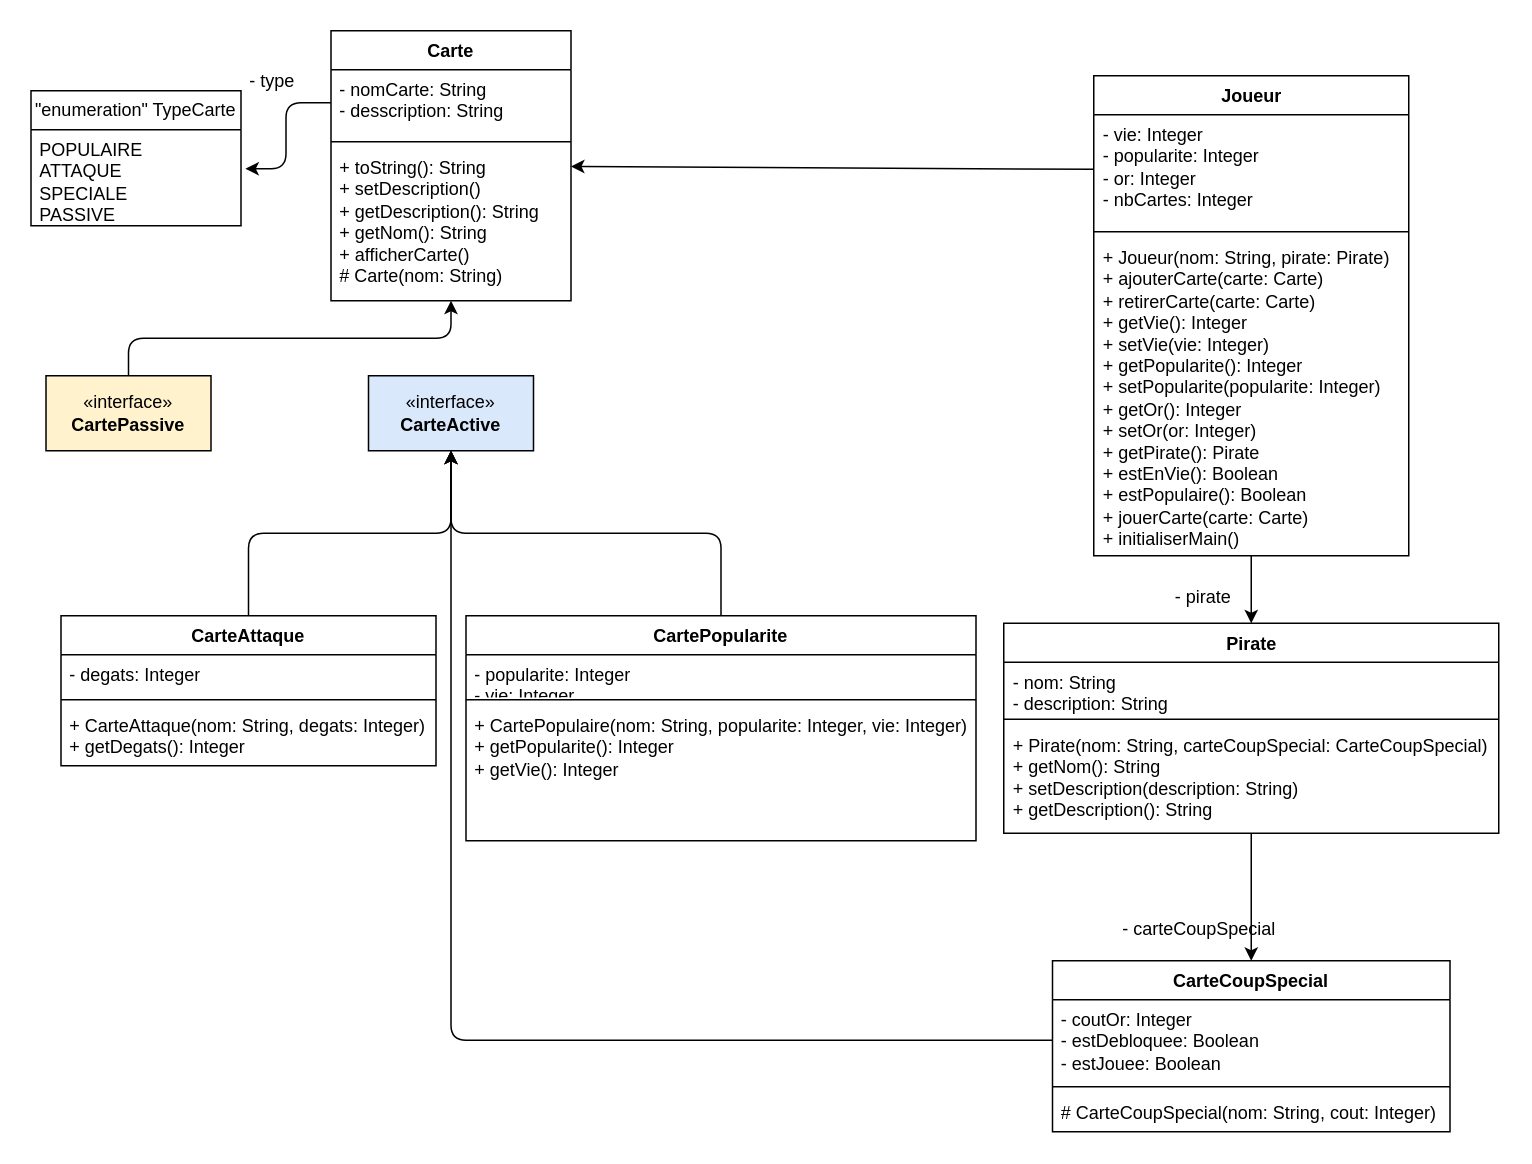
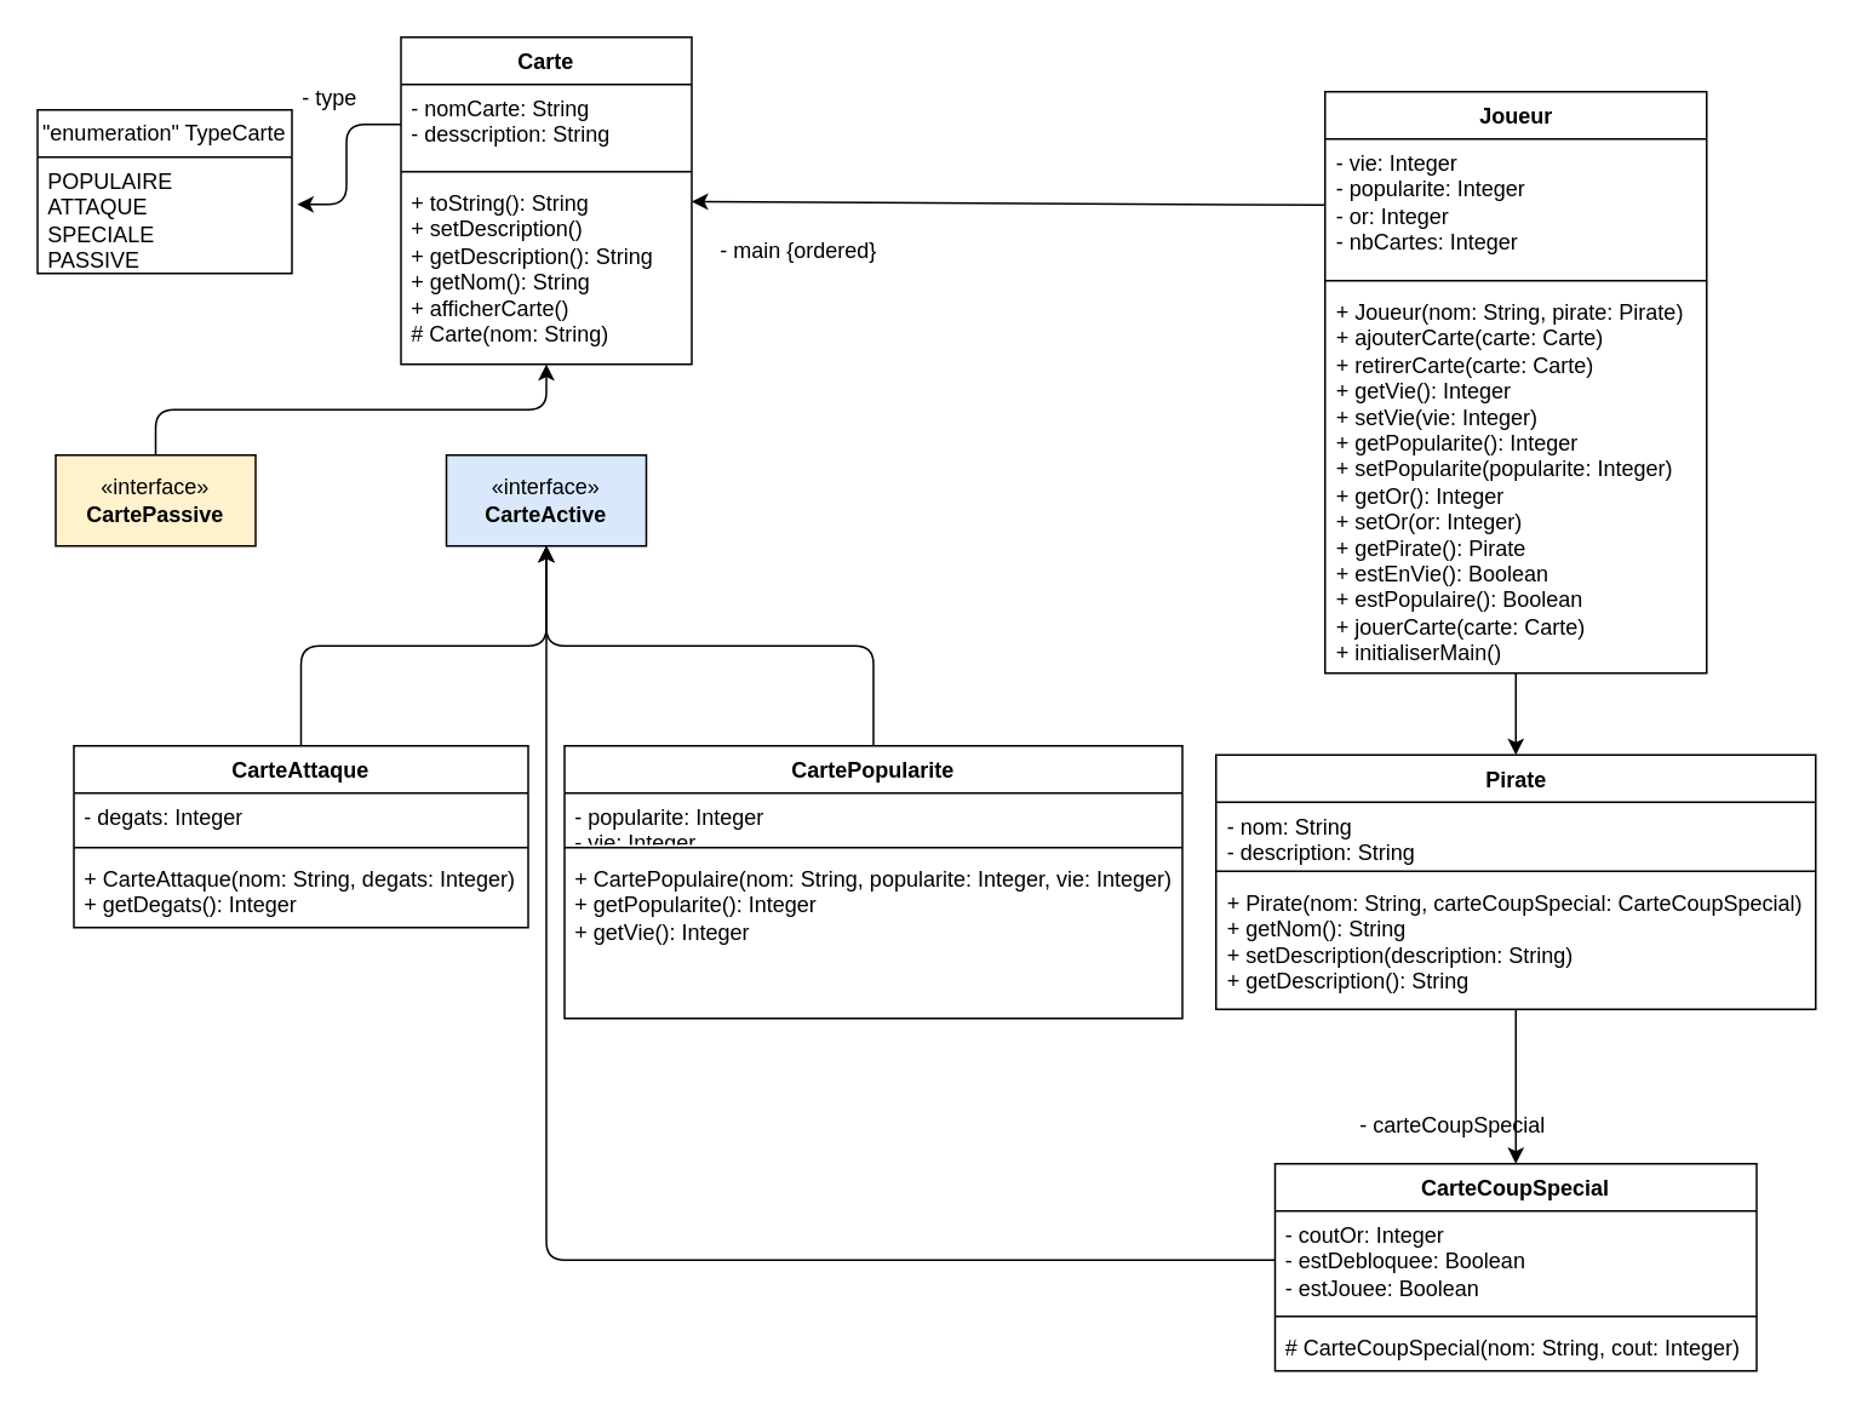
  <mxCell id="0" />
  <mxCell id="1" parent="0" />
  <mxCell id="2" style="edgeStyle=elbowEdgeStyle;html=1;entryX=0.5;entryY=0;entryDx=0;entryDy=0;elbow=vertical;startArrow=classic;startFill=1;endArrow=none;endFill=0;" edge="1" parent="1" source="3" target="18"><mxGeometry relative="1" as="geometry" /></mxCell>
  <mxCell id="3" value="Carte" style="swimlane;fontStyle=1;align=center;verticalAlign=top;childLayout=stackLayout;horizontal=1;startSize=26;horizontalStack=0;resizeParent=1;resizeParentMax=0;resizeLast=0;collapsible=1;marginBottom=0;whiteSpace=wrap;html=1;" vertex="1" parent="1"><mxGeometry x="220" y="20" width="160" height="180" as="geometry"><mxRectangle x="270" y="10" width="70" height="30" as="alternateBounds" /></mxGeometry></mxCell>
  <mxCell id="4" value="- nomCarte: String&lt;div&gt;- desscription: String&lt;/div&gt;" style="text;strokeColor=none;fillColor=none;align=left;verticalAlign=top;spacingLeft=4;spacingRight=4;overflow=hidden;rotatable=0;points=[[0,0.5],[1,0.5]];portConstraint=eastwest;whiteSpace=wrap;html=1;" vertex="1" parent="3"><mxGeometry y="26" width="160" height="44" as="geometry" /></mxCell>
  <mxCell id="5" value="" style="line;strokeWidth=1;fillColor=none;align=left;verticalAlign=middle;spacingTop=-1;spacingLeft=3;spacingRight=3;rotatable=0;labelPosition=right;points=[];portConstraint=eastwest;strokeColor=inherit;" vertex="1" parent="3"><mxGeometry y="70" width="160" height="8" as="geometry" /></mxCell>
  <mxCell id="6" value="+ toString(): String&lt;div&gt;+ setDescription()&lt;br&gt;+ getDescripti&lt;span style=&quot;background-color: transparent;&quot;&gt;on(): String&lt;/span&gt;&lt;/div&gt;&lt;div&gt;+ getNom(): String&lt;/div&gt;&lt;div&gt;+ afficherCarte()&lt;/div&gt;&lt;div&gt;# Carte(nom: String)&lt;/div&gt;" style="text;strokeColor=none;fillColor=none;align=left;verticalAlign=top;spacingLeft=4;spacingRight=4;overflow=hidden;rotatable=0;points=[[0,0.5],[1,0.5]];portConstraint=eastwest;whiteSpace=wrap;html=1;" vertex="1" parent="3"><mxGeometry y="78" width="160" height="102" as="geometry" /></mxCell>
  <mxCell id="7" style="edgeStyle=none;html=1;entryX=0.5;entryY=0;entryDx=0;entryDy=0;" edge="1" parent="1" source="8" target="13"><mxGeometry relative="1" as="geometry" /></mxCell>
  <mxCell id="8" value="Joueur" style="swimlane;fontStyle=1;align=center;verticalAlign=top;childLayout=stackLayout;horizontal=1;startSize=26;horizontalStack=0;resizeParent=1;resizeParentMax=0;resizeLast=0;collapsible=1;marginBottom=0;whiteSpace=wrap;html=1;" vertex="1" parent="1"><mxGeometry x="728.5" y="50" width="210" height="320" as="geometry" /></mxCell>
  <mxCell id="9" value="- vie: Integer&lt;div&gt;- popularite: Integer&lt;/div&gt;&lt;div&gt;- or: Integer&lt;/div&gt;&lt;div&gt;- nbCartes: Integer&lt;/div&gt;" style="text;strokeColor=none;fillColor=none;align=left;verticalAlign=top;spacingLeft=4;spacingRight=4;overflow=hidden;rotatable=0;points=[[0,0.5],[1,0.5]];portConstraint=eastwest;whiteSpace=wrap;html=1;" vertex="1" parent="8"><mxGeometry y="26" width="210" height="74" as="geometry" /></mxCell>
  <mxCell id="10" value="" style="line;strokeWidth=1;fillColor=none;align=left;verticalAlign=middle;spacingTop=-1;spacingLeft=3;spacingRight=3;rotatable=0;labelPosition=right;points=[];portConstraint=eastwest;strokeColor=inherit;" vertex="1" parent="8"><mxGeometry y="100" width="210" height="8" as="geometry" /></mxCell>
  <mxCell id="11" value="+ Joueur(nom: String, pirate: Pirate)&lt;div&gt;+ ajouterCarte(carte: Carte)&lt;/div&gt;&lt;div&gt;+ retirerCarte(carte: Carte)&lt;/div&gt;&lt;div&gt;+ getVie(): Integer&lt;/div&gt;&lt;div&gt;+ setVie(vie: Integer)&lt;/div&gt;&lt;div&gt;+ getPopularite(): Integer&lt;/div&gt;&lt;div&gt;+ setPopularite(popularite: Integer)&lt;/div&gt;&lt;div&gt;+ getOr(): Integer&lt;/div&gt;&lt;div&gt;+ setOr(or: Integer)&lt;/div&gt;&lt;div&gt;+ getPirate(): Pirate&lt;/div&gt;&lt;div&gt;+ estEnVie(): Boolean&lt;/div&gt;&lt;div&gt;+ estPopulaire(): Boolean&lt;/div&gt;&lt;div&gt;+ jouerCarte(carte: Carte)&lt;/div&gt;&lt;div&gt;+ initialiserMain()&lt;/div&gt;" style="text;strokeColor=none;fillColor=none;align=left;verticalAlign=top;spacingLeft=4;spacingRight=4;overflow=hidden;rotatable=0;points=[[0,0.5],[1,0.5]];portConstraint=eastwest;whiteSpace=wrap;html=1;" vertex="1" parent="8"><mxGeometry y="108" width="210" height="212" as="geometry" /></mxCell>
  <mxCell id="12" style="edgeStyle=none;html=1;" edge="1" parent="1" source="13" target="36"><mxGeometry relative="1" as="geometry" /></mxCell>
  <mxCell id="13" value="Pirate" style="swimlane;fontStyle=1;align=center;verticalAlign=top;childLayout=stackLayout;horizontal=1;startSize=26;horizontalStack=0;resizeParent=1;resizeParentMax=0;resizeLast=0;collapsible=1;marginBottom=0;whiteSpace=wrap;html=1;" vertex="1" parent="1"><mxGeometry x="668.5" y="415" width="330" height="140" as="geometry" /></mxCell>
  <mxCell id="14" value="- nom: String&lt;div&gt;- description: String&lt;/div&gt;" style="text;strokeColor=none;fillColor=none;align=left;verticalAlign=top;spacingLeft=4;spacingRight=4;overflow=hidden;rotatable=0;points=[[0,0.5],[1,0.5]];portConstraint=eastwest;whiteSpace=wrap;html=1;" vertex="1" parent="13"><mxGeometry y="26" width="330" height="34" as="geometry" /></mxCell>
  <mxCell id="15" value="" style="line;strokeWidth=1;fillColor=none;align=left;verticalAlign=middle;spacingTop=-1;spacingLeft=3;spacingRight=3;rotatable=0;labelPosition=right;points=[];portConstraint=eastwest;strokeColor=inherit;" vertex="1" parent="13"><mxGeometry y="60" width="330" height="8" as="geometry" /></mxCell>
  <mxCell id="16" value="+ Pirate(nom: String, carteCoupSpecial: CarteCoupSpecial)&lt;div&gt;+ getNom(): String&lt;br&gt;+ setDescription(description: String)&lt;br&gt;+ getDescription(): String&lt;/div&gt;&lt;div&gt;&lt;br&gt;&lt;/div&gt;" style="text;strokeColor=none;fillColor=none;align=left;verticalAlign=top;spacingLeft=4;spacingRight=4;overflow=hidden;rotatable=0;points=[[0,0.5],[1,0.5]];portConstraint=eastwest;whiteSpace=wrap;html=1;" vertex="1" parent="13"><mxGeometry y="68" width="330" height="72" as="geometry" /></mxCell>
  <mxCell id="17" value="«interface»&lt;br&gt;&lt;b&gt;CarteActive&lt;/b&gt;" style="html=1;whiteSpace=wrap;fillColor=#dae8fc;" vertex="1" parent="1"><mxGeometry x="245" y="250" width="110" height="50" as="geometry" /></mxCell>
  <mxCell id="18" value="«interface»&lt;br&gt;&lt;b&gt;CartePassive&lt;/b&gt;" style="html=1;whiteSpace=wrap;fillColor=#fff2cc;" vertex="1" parent="1"><mxGeometry x="30" y="250" width="110" height="50" as="geometry" /></mxCell>
  <mxCell id="19" value="&quot;enumeration&quot; TypeCarte" style="swimlane;fontStyle=0;childLayout=stackLayout;horizontal=1;startSize=26;fillColor=none;horizontalStack=0;resizeParent=1;resizeParentMax=0;resizeLast=0;collapsible=1;marginBottom=0;whiteSpace=wrap;html=1;" vertex="1" parent="1"><mxGeometry x="20" y="60" width="140" height="90" as="geometry" /></mxCell>
  <mxCell id="20" value="POPULAIRE&lt;br&gt;ATTAQUE&lt;div&gt;SPECIALE&lt;/div&gt;&lt;div&gt;PASSIVE&lt;/div&gt;" style="text;strokeColor=none;fillColor=none;align=left;verticalAlign=top;spacingLeft=4;spacingRight=4;overflow=hidden;rotatable=0;points=[[0,0.5],[1,0.5]];portConstraint=eastwest;whiteSpace=wrap;html=1;" vertex="1" parent="19"><mxGeometry y="26" width="140" height="64" as="geometry" /></mxCell>
  <mxCell id="21" style="edgeStyle=orthogonalEdgeStyle;html=1;entryX=1.021;entryY=0.406;entryDx=0;entryDy=0;entryPerimeter=0;" edge="1" parent="1" source="4" target="20"><mxGeometry relative="1" as="geometry" /></mxCell>
  <mxCell id="22" value="- type" style="text;strokeColor=none;fillColor=none;align=left;verticalAlign=top;spacingLeft=4;spacingRight=4;overflow=hidden;rotatable=0;points=[[0,0.5],[1,0.5]];portConstraint=eastwest;whiteSpace=wrap;html=1;" vertex="1" parent="1"><mxGeometry x="160" y="40" width="100" height="26" as="geometry" /></mxCell>
  <mxCell id="23" style="edgeStyle=elbowEdgeStyle;html=1;entryX=0.5;entryY=1;entryDx=0;entryDy=0;elbow=vertical;" edge="1" parent="1" source="24" target="17"><mxGeometry relative="1" as="geometry" /></mxCell>
  <mxCell id="24" value="CarteAttaque" style="swimlane;fontStyle=1;align=center;verticalAlign=top;childLayout=stackLayout;horizontal=1;startSize=26;horizontalStack=0;resizeParent=1;resizeParentMax=0;resizeLast=0;collapsible=1;marginBottom=0;whiteSpace=wrap;html=1;" vertex="1" parent="1"><mxGeometry x="40" y="410" width="250" height="100" as="geometry" /></mxCell>
  <mxCell id="25" value="- degats: Integer" style="text;strokeColor=none;fillColor=none;align=left;verticalAlign=top;spacingLeft=4;spacingRight=4;overflow=hidden;rotatable=0;points=[[0,0.5],[1,0.5]];portConstraint=eastwest;whiteSpace=wrap;html=1;" vertex="1" parent="24"><mxGeometry y="26" width="250" height="26" as="geometry" /></mxCell>
  <mxCell id="26" value="" style="line;strokeWidth=1;fillColor=none;align=left;verticalAlign=middle;spacingTop=-1;spacingLeft=3;spacingRight=3;rotatable=0;labelPosition=right;points=[];portConstraint=eastwest;strokeColor=inherit;" vertex="1" parent="24"><mxGeometry y="52" width="250" height="8" as="geometry" /></mxCell>
  <mxCell id="27" value="+ CarteAttaque(nom: String, degats: Integer)&lt;br&gt;+ getDegats(): Integer" style="text;strokeColor=none;fillColor=none;align=left;verticalAlign=top;spacingLeft=4;spacingRight=4;overflow=hidden;rotatable=0;points=[[0,0.5],[1,0.5]];portConstraint=eastwest;whiteSpace=wrap;html=1;" vertex="1" parent="24"><mxGeometry y="60" width="250" height="40" as="geometry" /></mxCell>
  <mxCell id="28" style="edgeStyle=orthogonalEdgeStyle;html=1;entryX=0.5;entryY=1;entryDx=0;entryDy=0;" edge="1" parent="1" source="29" target="17"><mxGeometry relative="1" as="geometry" /></mxCell>
  <mxCell id="29" value="CartePopularite" style="swimlane;fontStyle=1;align=center;verticalAlign=top;childLayout=stackLayout;horizontal=1;startSize=26;horizontalStack=0;resizeParent=1;resizeParentMax=0;resizeLast=0;collapsible=1;marginBottom=0;whiteSpace=wrap;html=1;" vertex="1" parent="1"><mxGeometry x="310" y="410" width="340" height="150" as="geometry" /></mxCell>
  <mxCell id="30" value="- popularite: Integer&lt;br&gt;- vie: Integer" style="text;strokeColor=none;fillColor=none;align=left;verticalAlign=top;spacingLeft=4;spacingRight=4;overflow=hidden;rotatable=0;points=[[0,0.5],[1,0.5]];portConstraint=eastwest;whiteSpace=wrap;html=1;" vertex="1" parent="29"><mxGeometry y="26" width="340" height="26" as="geometry" /></mxCell>
  <mxCell id="31" value="" style="line;strokeWidth=1;fillColor=none;align=left;verticalAlign=middle;spacingTop=-1;spacingLeft=3;spacingRight=3;rotatable=0;labelPosition=right;points=[];portConstraint=eastwest;strokeColor=inherit;" vertex="1" parent="29"><mxGeometry y="52" width="340" height="8" as="geometry" /></mxCell>
  <mxCell id="32" value="+ CartePopulaire(nom: String, popularite: Integer, vie: Integer)&lt;br&gt;+ getPopularite(): Integer&lt;br&gt;+ getVie(): Integer" style="text;strokeColor=none;fillColor=none;align=left;verticalAlign=top;spacingLeft=4;spacingRight=4;overflow=hidden;rotatable=0;points=[[0,0.5],[1,0.5]];portConstraint=eastwest;whiteSpace=wrap;html=1;" vertex="1" parent="29"><mxGeometry y="60" width="340" height="90" as="geometry" /></mxCell>
  <mxCell id="33" style="edgeStyle=none;html=1;" edge="1" parent="1" source="9" target="3"><mxGeometry relative="1" as="geometry" /></mxCell>
- <mxCell id="35" value="- pirate" style="text;strokeColor=none;fillColor=none;align=left;verticalAlign=top;spacingLeft=4;spacingRight=4;overflow=hidden;rotatable=0;points=[[0,0.5],[1,0.5]];portConstraint=eastwest;whiteSpace=wrap;html=1;" vertex="1" parent="1"><mxGeometry x="777" y="384" width="100" height="26" as="geometry" /></mxCell>
+ <mxCell id="34" value="- main {ordered}" style="text;strokeColor=none;fillColor=none;align=left;verticalAlign=top;spacingLeft=4;spacingRight=4;overflow=hidden;rotatable=0;points=[[0,0.5],[1,0.5]];portConstraint=eastwest;whiteSpace=wrap;html=1;" vertex="1" parent="1"><mxGeometry x="390" y="124" width="100" height="26" as="geometry" /></mxCell>
  <mxCell id="36" value="CarteCoupSpecial" style="swimlane;fontStyle=1;align=center;verticalAlign=top;childLayout=stackLayout;horizontal=1;startSize=26;horizontalStack=0;resizeParent=1;resizeParentMax=0;resizeLast=0;collapsible=1;marginBottom=0;whiteSpace=wrap;html=1;" vertex="1" parent="1"><mxGeometry x="701" y="640" width="265" height="114" as="geometry" /></mxCell>
  <mxCell id="37" value="- coutOr: Integer&lt;div&gt;- estDebloquee: Boolean&lt;br&gt;- estJouee: Boolean&lt;/div&gt;" style="text;strokeColor=none;fillColor=none;align=left;verticalAlign=top;spacingLeft=4;spacingRight=4;overflow=hidden;rotatable=0;points=[[0,0.5],[1,0.5]];portConstraint=eastwest;whiteSpace=wrap;html=1;" vertex="1" parent="36"><mxGeometry y="26" width="265" height="54" as="geometry" /></mxCell>
  <mxCell id="38" value="" style="line;strokeWidth=1;fillColor=none;align=left;verticalAlign=middle;spacingTop=-1;spacingLeft=3;spacingRight=3;rotatable=0;labelPosition=right;points=[];portConstraint=eastwest;strokeColor=inherit;" vertex="1" parent="36"><mxGeometry y="80" width="265" height="8" as="geometry" /></mxCell>
  <mxCell id="39" value="# CarteCoupSpecial(nom: String, cout: Integer)" style="text;strokeColor=none;fillColor=none;align=left;verticalAlign=top;spacingLeft=4;spacingRight=4;overflow=hidden;rotatable=0;points=[[0,0.5],[1,0.5]];portConstraint=eastwest;whiteSpace=wrap;html=1;" vertex="1" parent="36"><mxGeometry y="88" width="265" height="26" as="geometry" /></mxCell>
  <mxCell id="40" value="- carteCoupSpecial" style="text;strokeColor=none;fillColor=none;align=left;verticalAlign=top;spacingLeft=4;spacingRight=4;overflow=hidden;rotatable=0;points=[[0,0.5],[1,0.5]];portConstraint=eastwest;whiteSpace=wrap;html=1;" vertex="1" parent="1"><mxGeometry x="742" y="605" width="113" height="26" as="geometry" /></mxCell>
  <mxCell id="41" style="html=1;entryX=0.5;entryY=1;entryDx=0;entryDy=0;elbow=vertical;edgeStyle=orthogonalEdgeStyle;" edge="1" parent="1" source="37" target="17"><mxGeometry relative="1" as="geometry" /></mxCell>
